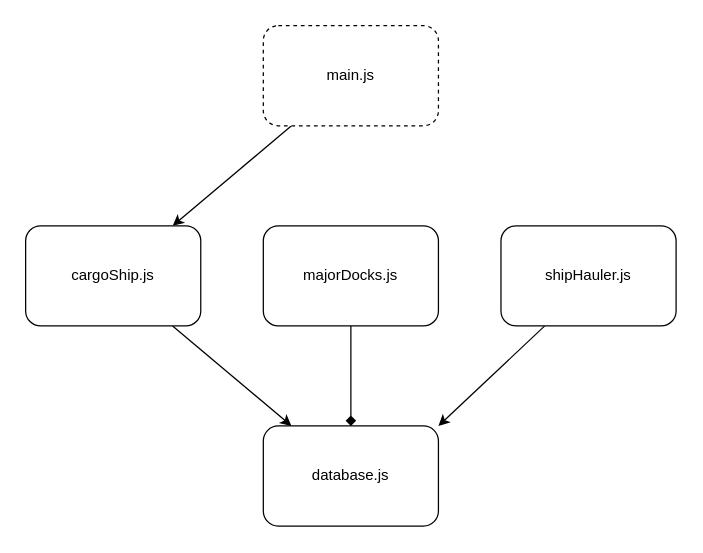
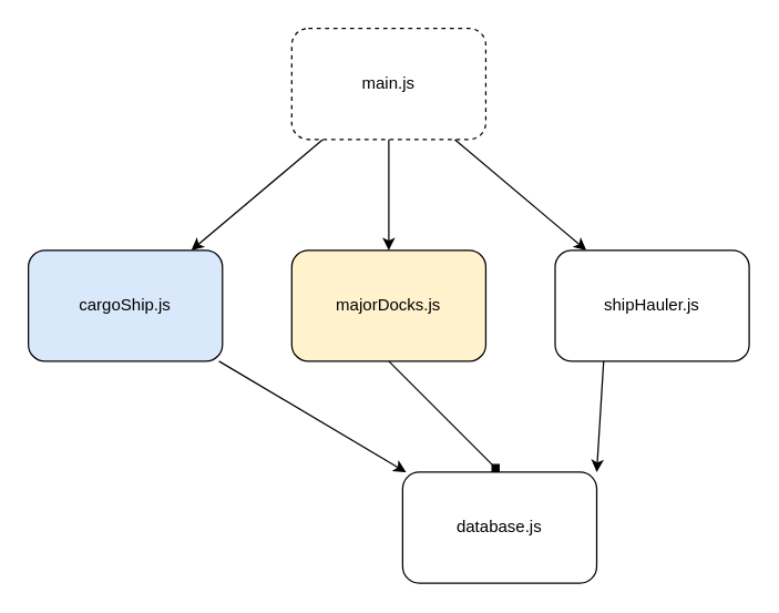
  <mxCell id="0" />
  <mxCell id="1" parent="0" />
+ <mxCell id="2" value="" style="edgeStyle=none;html=1;" edge="1" parent="1" source="5" target="7"><mxGeometry relative="1" as="geometry" /></mxCell>
  <mxCell id="3" value="" style="edgeStyle=none;html=1;" edge="1" parent="1" source="5" target="9"><mxGeometry relative="1" as="geometry" /></mxCell>
+ <mxCell id="4" value="" style="edgeStyle=none;html=1;" edge="1" parent="1" source="5" target="11"><mxGeometry relative="1" as="geometry" /></mxCell>
  <mxCell id="5" value="main.js" style="rounded=1;whiteSpace=wrap;html=1;dashed=1;" vertex="1" parent="1"><mxGeometry x="210" y="20" width="140" height="80" as="geometry" /></mxCell>
  <mxCell id="6" style="edgeStyle=none;html=1;exitX=0.25;exitY=1;exitDx=0;exitDy=0;entryX=1;entryY=0;entryDx=0;entryDy=0;" edge="1" parent="1" source="7" target="12"><mxGeometry relative="1" as="geometry" /></mxCell>
  <mxCell id="7" value="shipHauler.js" style="rounded=1;whiteSpace=wrap;html=1;" vertex="1" parent="1"><mxGeometry x="400" y="180" width="140" height="80" as="geometry" /></mxCell>
  <mxCell id="8" value="" style="edgeStyle=none;html=1;" edge="1" parent="1" source="9" target="12"><mxGeometry relative="1" as="geometry" /></mxCell>
- <mxCell id="9" value="cargoShip.js" style="rounded=1;whiteSpace=wrap;html=1;" vertex="1" parent="1"><mxGeometry x="20" y="180" width="140" height="80" as="geometry" /></mxCell>
+ <mxCell id="9" value="cargoShip.js" style="rounded=1;whiteSpace=wrap;html=1;fillColor=#dae8fc;" vertex="1" parent="1"><mxGeometry x="20" y="180" width="140" height="80" as="geometry" /></mxCell>
  <mxCell id="10" style="edgeStyle=none;html=1;exitX=0.5;exitY=1;exitDx=0;exitDy=0;entryX=0.5;entryY=0;entryDx=0;entryDy=0;endArrow=diamond;" edge="1" parent="1" source="11" target="12"><mxGeometry relative="1" as="geometry" /></mxCell>
- <mxCell id="11" value="majorDocks.js" style="rounded=1;whiteSpace=wrap;html=1;" vertex="1" parent="1"><mxGeometry x="210" y="180" width="140" height="80" as="geometry" /></mxCell>
- <mxCell id="12" value="database.js" style="rounded=1;whiteSpace=wrap;html=1;" vertex="1" parent="1"><mxGeometry x="210" y="340" width="140" height="80" as="geometry" /></mxCell>
+ <mxCell id="11" value="majorDocks.js" style="rounded=1;whiteSpace=wrap;html=1;fillColor=#fff2cc;" vertex="1" parent="1"><mxGeometry x="210" y="180" width="140" height="80" as="geometry" /></mxCell>
+ <mxCell id="12" value="database.js" style="rounded=1;whiteSpace=wrap;html=1;" vertex="1" parent="1"><mxGeometry x="290" y="340" width="140" height="80" as="geometry" /></mxCell>
